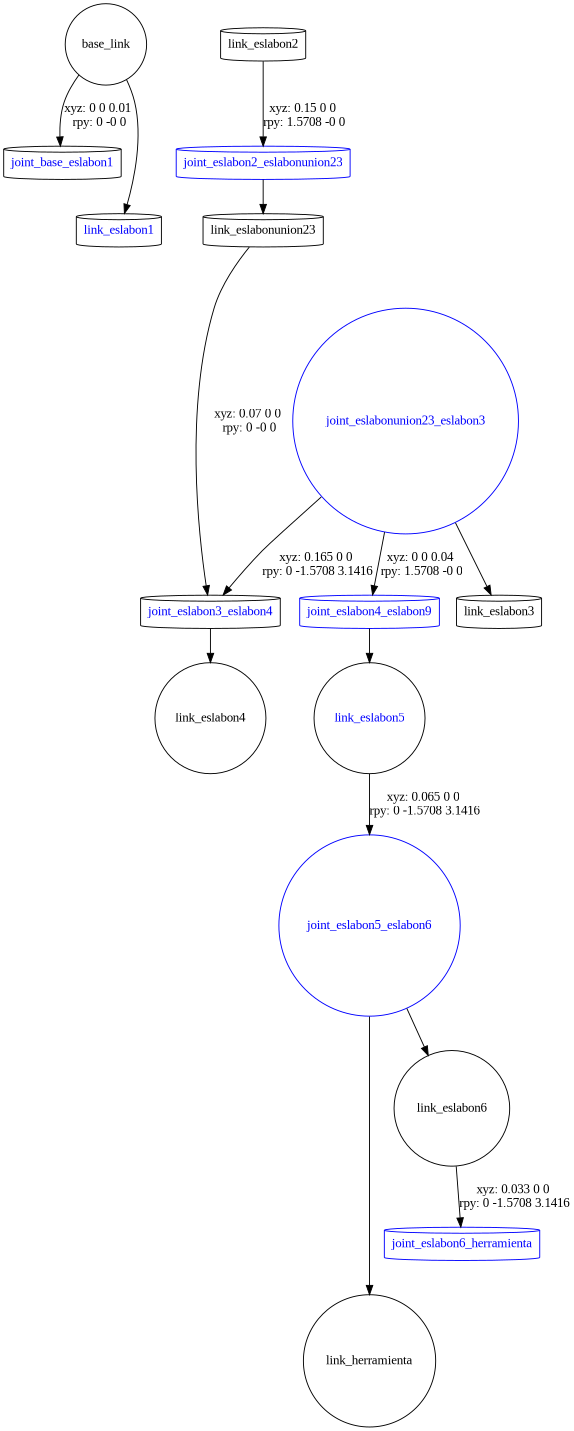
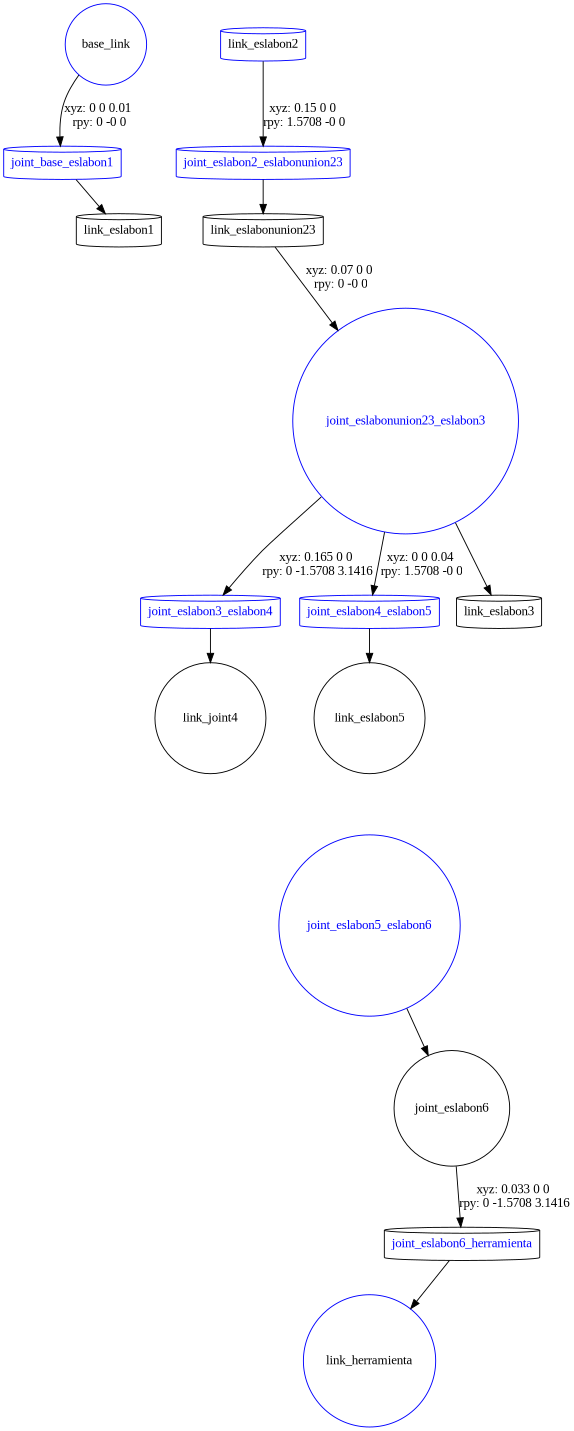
  digraph {
    fontname="Liberation Serif"
    node [fontname="Liberation Serif" shape=cylinder]
    edge [fontname="Liberation Serif"]
-   n1 [label=base_link shape=circle]
-   joint_base_eslabon1 [color=black fontcolor=blue]
-   n3 [label=link_eslabon1 fontcolor=blue]
-   n4 [label=link_eslabon2]
+   n1 [label=base_link shape=circle color=blue]
+   joint_base_eslabon1 [color=blue fontcolor=blue]
+   n3 [label=link_eslabon1]
+   n4 [label=link_eslabon2 color=blue]
    joint_eslabon2_eslabonunion23 [color=blue fontcolor=blue]
    n6 [label=link_eslabonunion23]
    joint_eslabonunion23_eslabon3 [color=blue fontcolor=blue shape=circle]
    n8 [label=link_eslabon3]
-   joint_eslabon3_eslabon4 [color=black fontcolor=blue]
-   joint_eslabon4_eslabon5 [color=blue fontcolor=blue label=joint_eslabon4_eslabon9]
-   n11 [label=link_eslabon4 shape=circle]
-   n12 [label=link_eslabon5 shape=circle fontcolor=blue]
+   joint_eslabon3_eslabon4 [color=blue fontcolor=blue]
+   joint_eslabon4_eslabon5 [color=blue fontcolor=blue]
+   n11 [label=link_joint4 shape=circle]
+   n12 [label=link_eslabon5 shape=circle]
    joint_eslabon5_eslabon6 [color=blue fontcolor=blue shape=circle]
-   n14 [label=link_eslabon6 shape=circle]
-   joint_eslabon6_herramienta [color=blue fontcolor=blue]
-   n16 [label=link_herramienta shape=circle]
+   n14 [label=joint_eslabon6 shape=circle]
+   joint_eslabon6_herramienta [color=black fontcolor=blue]
+   n16 [label=link_herramienta shape=circle color=blue]
    n1 -> joint_base_eslabon1 [label="xyz: 0 0 0.01 \nrpy: 0 -0 0"]
-   n1 -> n3
+   joint_base_eslabon1 -> n3
    n4 -> joint_eslabon2_eslabonunion23 [label="xyz: 0.15 0 0 \nrpy: 1.5708 -0 0"]
    joint_eslabon2_eslabonunion23 -> n6
-   n6 -> joint_eslabon3_eslabon4 [label="xyz: 0.07 0 0 \nrpy: 0 -0 0"]
+   n6 -> joint_eslabonunion23_eslabon3 [label="xyz: 0.07 0 0 \nrpy: 0 -0 0"]
    joint_eslabonunion23_eslabon3 -> n8
    joint_eslabonunion23_eslabon3 -> joint_eslabon3_eslabon4 [label="xyz: 0.165 0 0 \nrpy: 0 -1.5708 3.1416"]
    joint_eslabonunion23_eslabon3 -> joint_eslabon4_eslabon5 [label="xyz: 0 0 0.04 \nrpy: 1.5708 -0 0"]
    joint_eslabon3_eslabon4 -> n11
    joint_eslabon4_eslabon5 -> n12
-   n12 -> joint_eslabon5_eslabon6 [label="xyz: 0.065 0 0 \nrpy: 0 -1.5708 3.1416"]
    joint_eslabon5_eslabon6 -> n14
    n14 -> joint_eslabon6_herramienta [label="xyz: 0.033 0 0 \nrpy: 0 -1.5708 3.1416"]
-   joint_eslabon5_eslabon6 -> n16
+   joint_eslabon6_herramienta -> n16
  }
